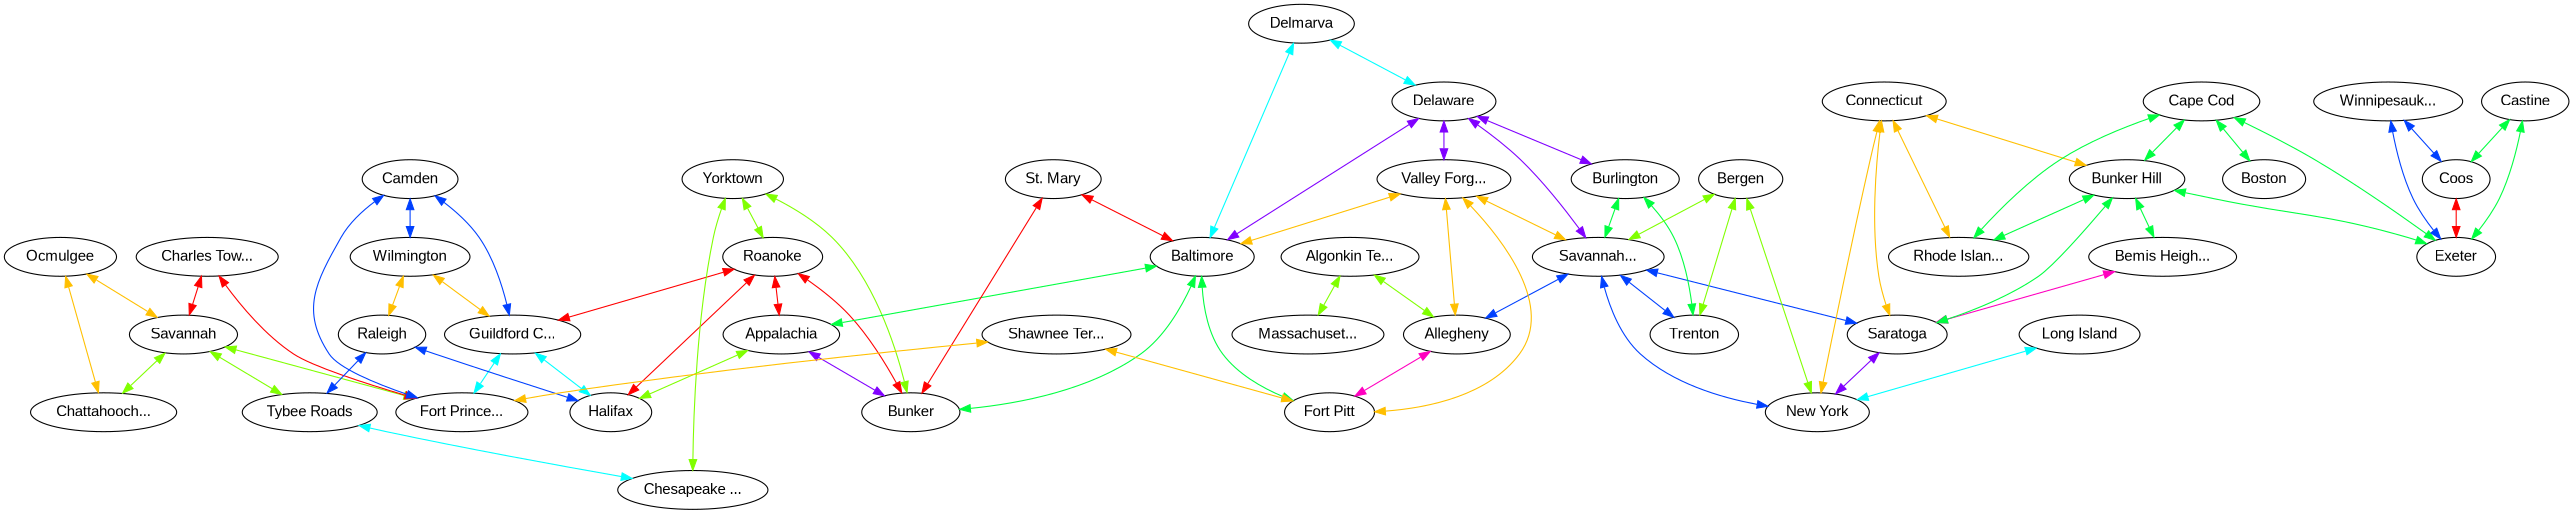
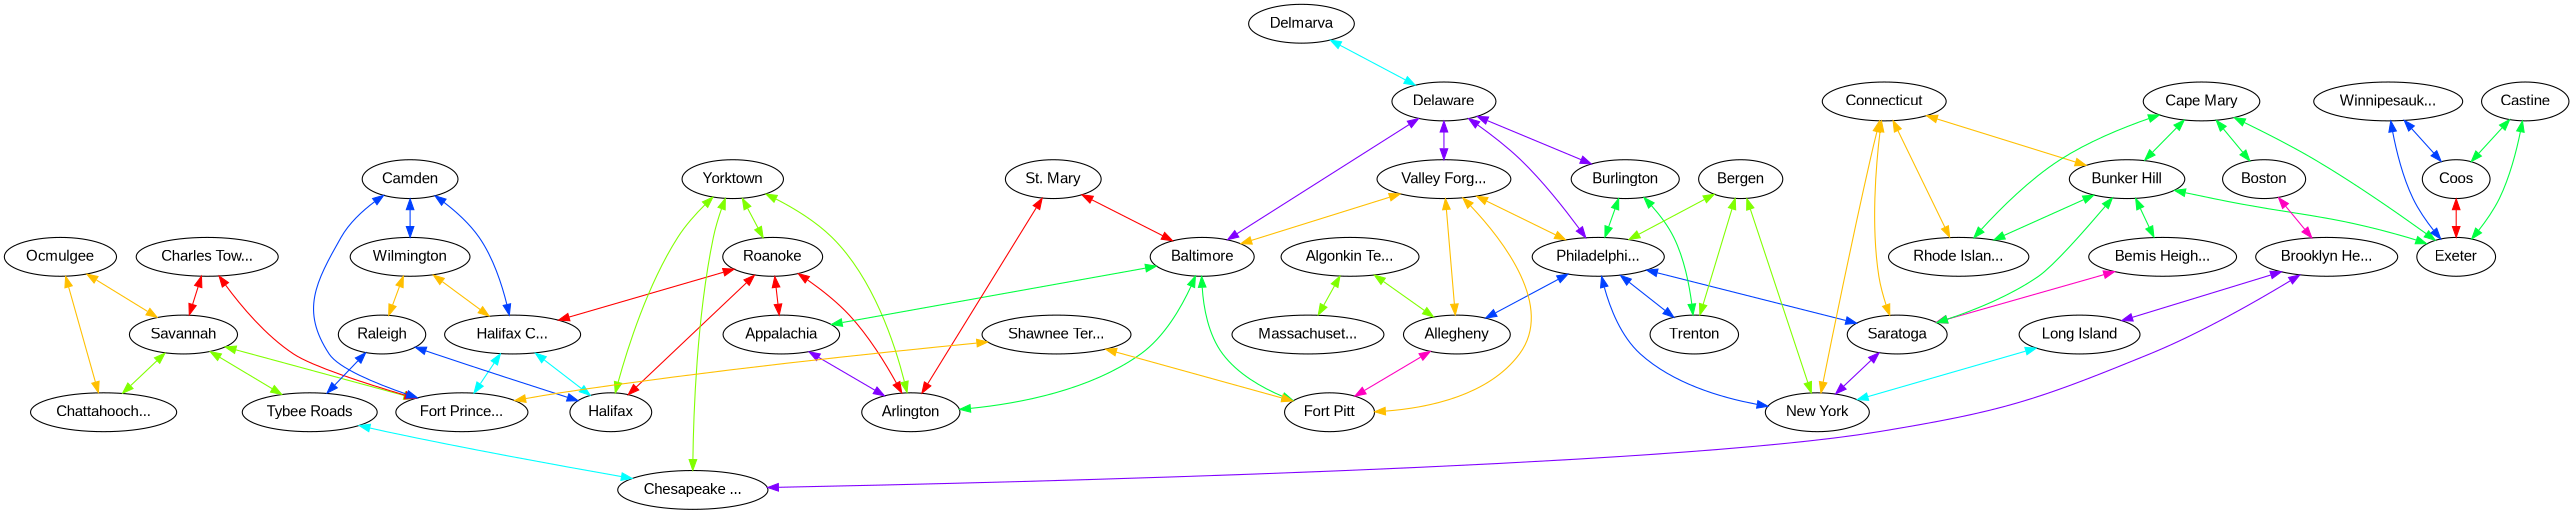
  graph {
    fontname="Liberation Sans"
    node [fontname="Liberation Sans"]
    edge [color="0.375,1,1" dir=both fontname="Liberation Sans"]
    n1 [label="Chattahooch..."]
    n2 [label=Ocmulgee]
    n3 [label=Savannah]
    n4 [label="Fort Prince..."]
    n5 [label="Tybee Roads"]
    n6 [label="Chesapeake ..."]
    n7 [label="Charles Tow..."]
    n8 [label=Camden]
-   n9 [label="Guildford C..."]
+   n9 [label="Halifax C..."]
    n10 [label=Wilmington]
    n11 [label=Halifax]
    n12 [label=Raleigh]
    n13 [label=Roanoke]
-   n14 [label=Bunker]
+   n14 [label=Arlington]
    n15 [label=Appalachia]
    n16 [label=Yorktown]
    n17 [label=Baltimore]
    n18 [label="Fort Pitt"]
    n19 [label="St. Mary"]
    n20 [label=Delmarva]
    n21 [label=Delaware]
-   n22 [label="Savannah..."]
+   n22 [label="Philadelphi..."]
    n23 [label="Valley Forg..."]
    n24 [label=Burlington]
    n25 [label=Allegheny]
    n26 [label=Trenton]
    n27 [label="New York"]
    n28 [label=Saratoga]
    n29 [label=Bergen]
    n30 [label="Long Island"]
    n31 [label="Bemis Heigh..."]
    n32 [label=Connecticut]
    n33 [label="Rhode Islan..."]
    n34 [label="Bunker Hill"]
    n35 [label=Exeter]
-   n36 [label="Cape Cod"]
+   n36 [label="Cape Mary"]
    n37 [label=Boston]
+   n38 [label="Brooklyn He..."]
    n39 [label="Winnipesauk..."]
    n40 [label=Coos]
    n41 [label=Castine]
    n42 [label="Massachuset..."]
    n43 [label="Algonkin Te..."]
    n44 [label="Shawnee Ter..."]
    n2 -- n1 [color="0.125,1,1"]
    n2 -- n3 [color="0.125,1,1"]
    n3 -- n1 [color="0.25,1,1"]
    n3 -- n4 [color="0.25,1,1"]
    n3 -- n5 [color="0.25,1,1"]
    n5 -- n6 [color="0.5,1,1"]
    n7 -- n3 [color="1,1,1"]
    n7 -- n4 [color="1,1,1"]
    n8 -- n4 [color="0.625,1,1"]
    n8 -- n9 [color="0.625,1,1"]
    n8 -- n10 [color="0.625,1,1"]
    n9 -- n4 [color="0.5,1,1"]
    n9 -- n11 [color="0.5,1,1"]
    n10 -- n9 [color="0.125,1,1"]
    n10 -- n12 [color="0.125,1,1"]
    n12 -- n5 [color="0.625,1,1"]
    n12 -- n11 [color="0.625,1,1"]
    n13 -- n9 [color="1,1,1"]
    n13 -- n11 [color="1,1,1"]
    n13 -- n14 [color="1,1,1"]
    n13 -- n15 [color="1,1,1"]
    n15 -- n14 [color="0.75,1,1"]
    n16 -- n6 [color="0.25,1,1"]
-   n15 -- n11 [color="0.25,1,1"]
+   n16 -- n11 [color="0.25,1,1"]
    n16 -- n13 [color="0.25,1,1"]
    n16 -- n14 [color="0.25,1,1"]
    n17 -- n14
    n17 -- n15
    n17 -- n18
    n19 -- n14 [color="1,1,1"]
    n19 -- n17 [color="1,1,1"]
-   n20 -- n17 [color="0.5,1,1"]
    n20 -- n21 [color="0.5,1,1"]
    n21 -- n17 [color="0.75,1,1"]
    n21 -- n22 [color="0.75,1,1"]
    n21 -- n23 [color="0.75,1,1"]
    n21 -- n24 [color="0.75,1,1"]
    n22 -- n25 [color="0.625,1,1"]
    n22 -- n26 [color="0.625,1,1"]
    n22 -- n27 [color="0.625,1,1"]
    n22 -- n28 [color="0.625,1,1"]
    n23 -- n17 [color="0.125,1,1"]
    n23 -- n18 [color="0.125,1,1"]
    n23 -- n22 [color="0.125,1,1"]
    n23 -- n25 [color="0.125,1,1"]
    n24 -- n22
    n24 -- n26
    n25 -- n18 [color="0.875,1,1"]
    n28 -- n27 [color="0.75,1,1"]
    n29 -- n22 [color="0.25,1,1"]
    n29 -- n26 [color="0.25,1,1"]
    n29 -- n27 [color="0.25,1,1"]
    n30 -- n27 [color="0.5,1,1"]
    n31 -- n28 [color="0.875,1,1"]
    n32 -- n27 [color="0.125,1,1"]
    n32 -- n28 [color="0.125,1,1"]
    n32 -- n33 [color="0.125,1,1"]
    n32 -- n34 [color="0.125,1,1"]
    n34 -- n28
    n34 -- n31
    n34 -- n33
    n34 -- n35
    n36 -- n33
    n36 -- n34
    n36 -- n35
    n36 -- n37
+   n37 -- n38 [color="0.875,1,1"]
+   n38 -- n6 [color="0.75,1,1"]
+   n38 -- n30 [color="0.75,1,1"]
    n39 -- n35 [color="0.625,1,1"]
    n39 -- n40 [color="0.625,1,1"]
    n40 -- n35 [color="1,1,1"]
    n41 -- n35
    n41 -- n40
    n43 -- n25 [color="0.25,1,1"]
    n43 -- n42 [color="0.25,1,1"]
    n44 -- n4 [color="0.125,1,1"]
    n44 -- n18 [color="0.125,1,1"]
  }
